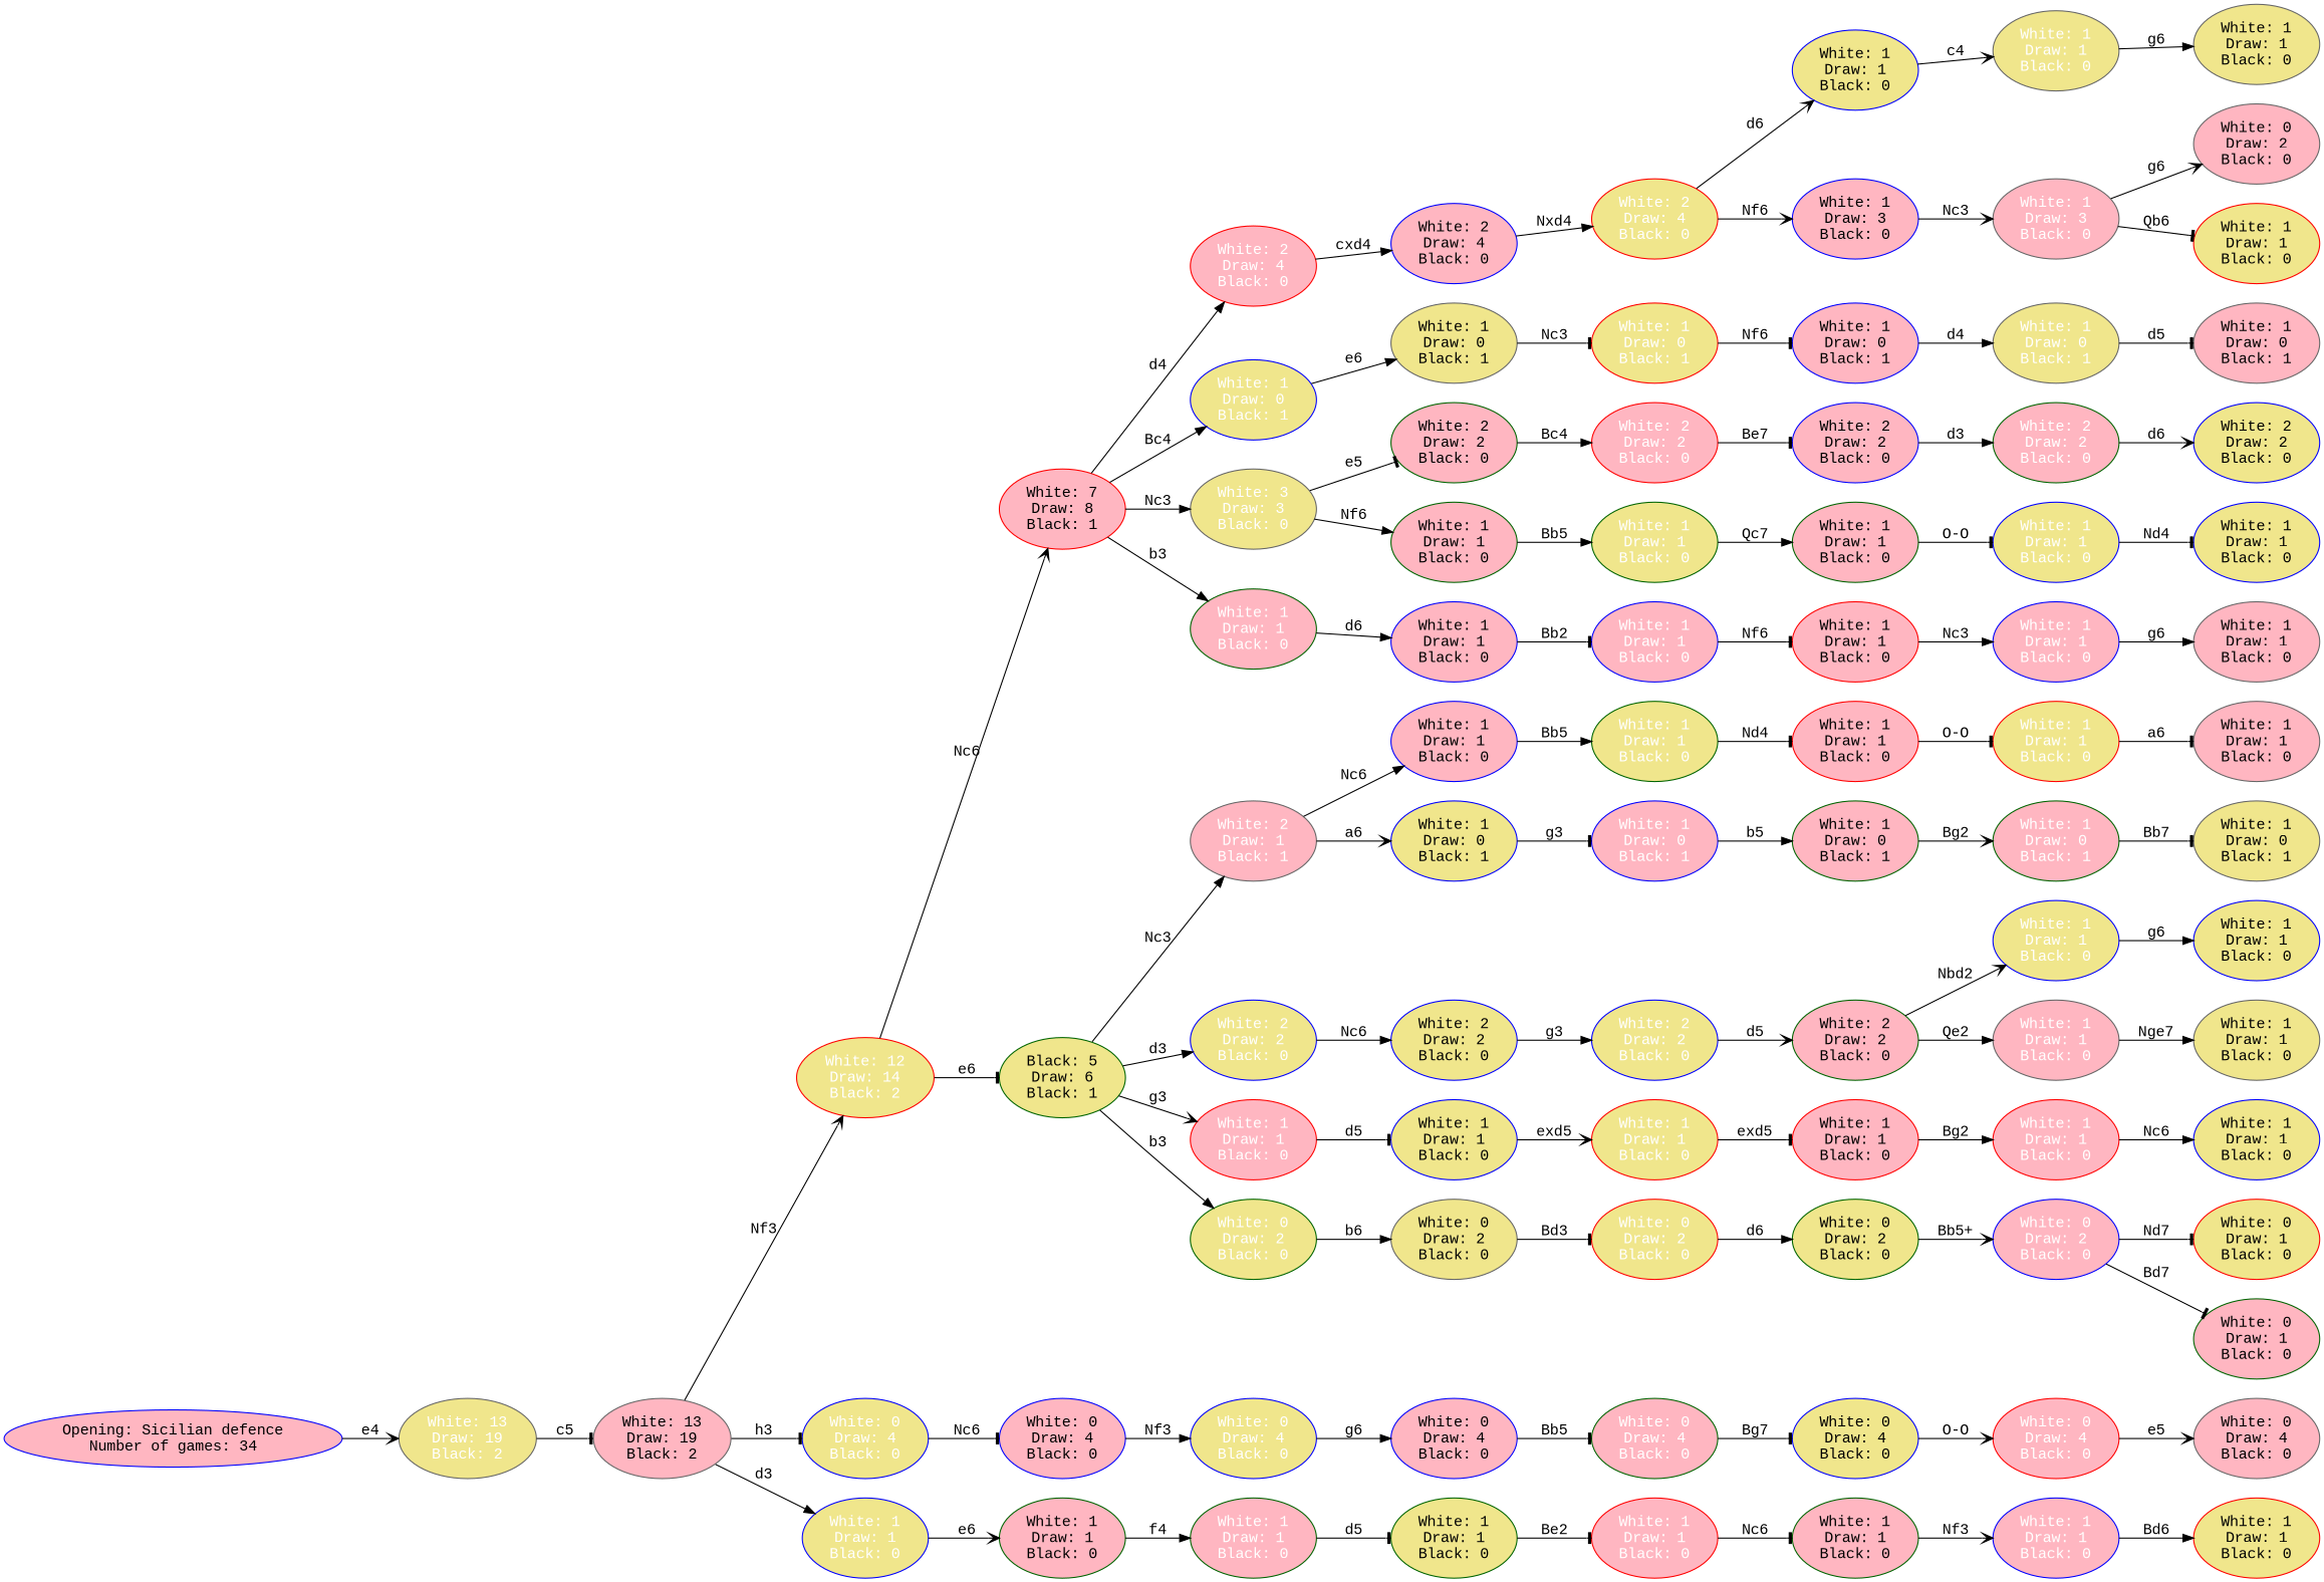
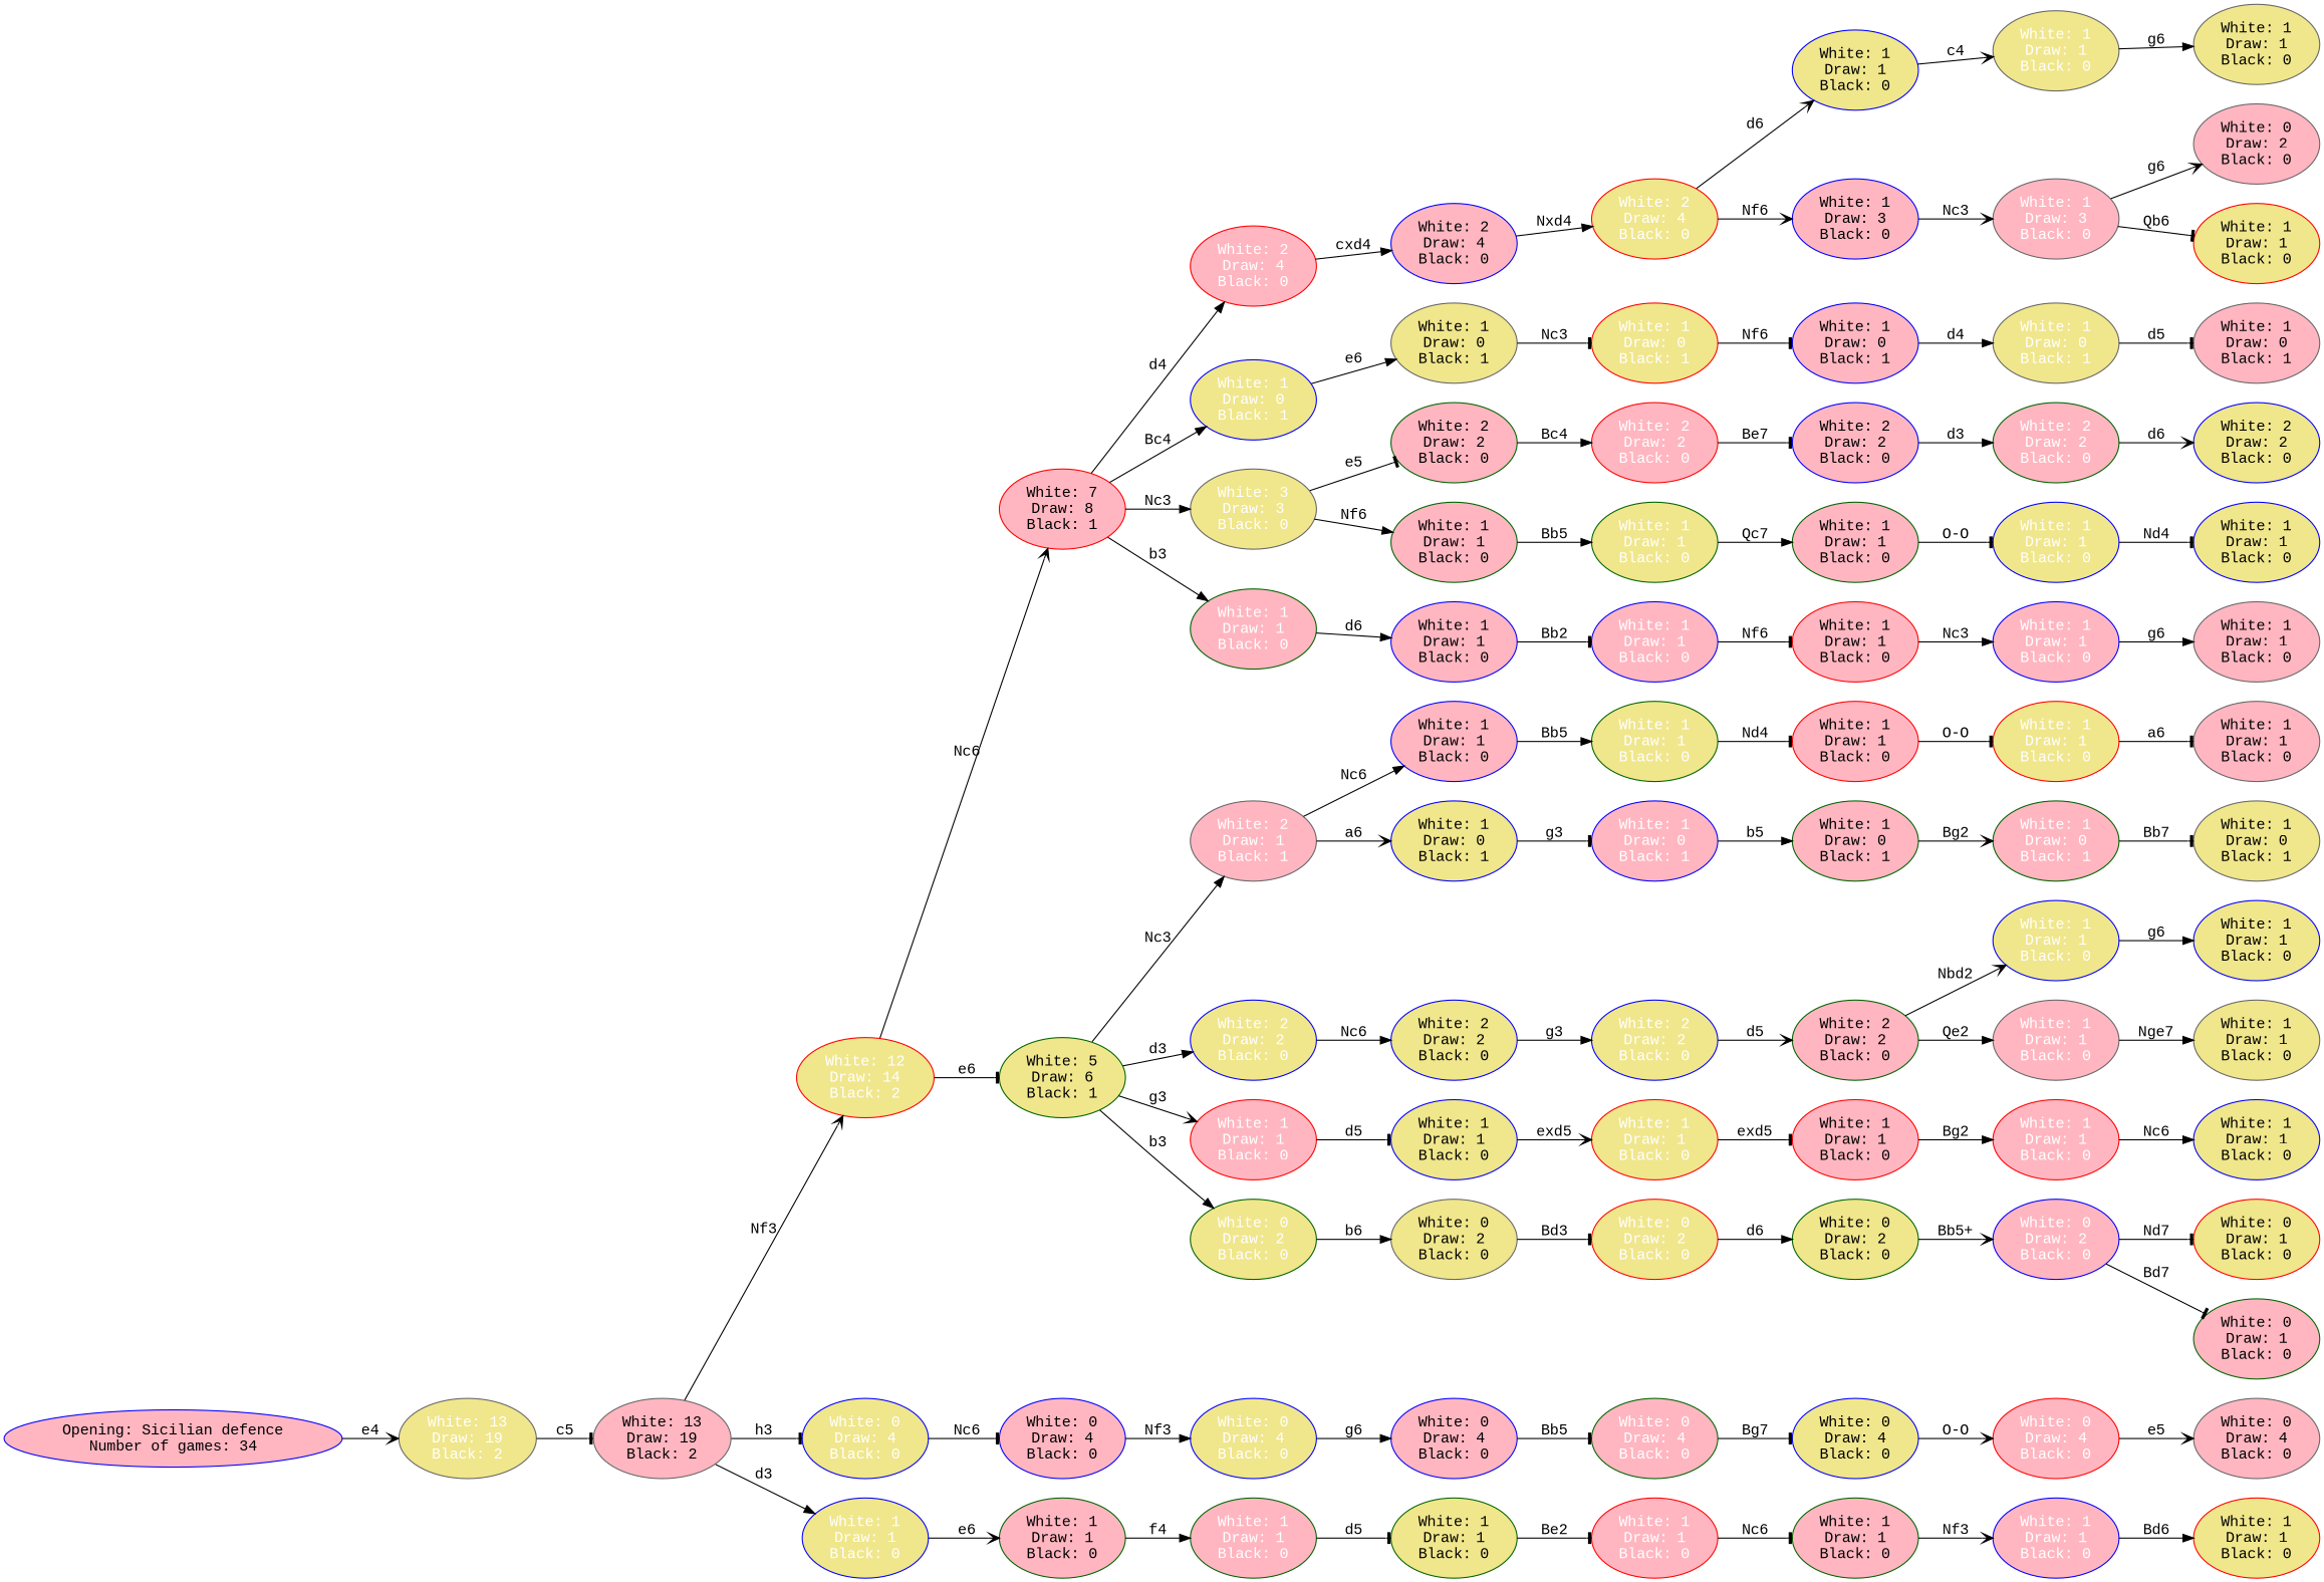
  digraph {
    rankdir=LR
    fontname="Liberation Mono"
    node [fillcolor=lightpink fontcolor=black style=filled color=blue fontname="Liberation Mono"]
    edge [arrowhead=normal fontname="Liberation Mono"]
    n1 [label="Opening: Sicilian defence\nNumber of games: 34"]
    n2 [fillcolor=khaki fontcolor=white label="White: 13\nDraw: 19\nBlack: 2" color=gray40]
    n3 [label="White: 13\nDraw: 19\nBlack: 2" color=gray40]
    n4 [fillcolor=khaki fontcolor=white label="White: 12\nDraw: 14\nBlack: 2" color=red]
    n5 [fillcolor=khaki fontcolor=white label="White: 0\nDraw: 4\nBlack: 0"]
    n6 [fillcolor=khaki fontcolor=white label="White: 1\nDraw: 1\nBlack: 0"]
    n7 [label="White: 7\nDraw: 8\nBlack: 1" color=red]
-   n8 [fillcolor=khaki label="Black: 5\nDraw: 6\nBlack: 1" color=darkgreen]
+   n8 [fillcolor=khaki label="White: 5\nDraw: 6\nBlack: 1" color=darkgreen]
    n9 [fontcolor=white label="White: 2\nDraw: 4\nBlack: 0" color=red]
    n10 [fillcolor=khaki fontcolor=white label="White: 1\nDraw: 0\nBlack: 1"]
    n11 [fillcolor=khaki fontcolor=white label="White: 3\nDraw: 3\nBlack: 0" color=gray40]
    n12 [fontcolor=white label="White: 1\nDraw: 1\nBlack: 0" color=darkgreen]
    n13 [label="White: 2\nDraw: 4\nBlack: 0"]
    n14 [fillcolor=khaki fontcolor=white label="White: 2\nDraw: 4\nBlack: 0" color=red]
    n15 [fillcolor=khaki label="White: 1\nDraw: 1\nBlack: 0"]
    n16 [label="White: 1\nDraw: 3\nBlack: 0"]
    n17 [fillcolor=khaki fontcolor=white label="White: 1\nDraw: 1\nBlack: 0" color=gray40]
    n18 [fillcolor=khaki label="White: 1\nDraw: 1\nBlack: 0" color=gray40]
    n19 [fontcolor=white label="White: 1\nDraw: 3\nBlack: 0" color=gray40]
    n20 [label="White: 0\nDraw: 2\nBlack: 0" color=gray40]
    n21 [fillcolor=khaki label="White: 1\nDraw: 1\nBlack: 0" color=red]
    n22 [fillcolor=khaki label="White: 1\nDraw: 0\nBlack: 1" color=gray40]
    n23 [fillcolor=khaki fontcolor=white label="White: 1\nDraw: 0\nBlack: 1" color=red]
    n24 [label="White: 1\nDraw: 0\nBlack: 1"]
    n25 [fillcolor=khaki fontcolor=white label="White: 1\nDraw: 0\nBlack: 1" color=gray40]
    n26 [label="White: 1\nDraw: 0\nBlack: 1" color=gray40]
    n27 [label="White: 2\nDraw: 2\nBlack: 0" color=darkgreen]
    n28 [label="White: 1\nDraw: 1\nBlack: 0" color=darkgreen]
    n29 [fontcolor=white label="White: 2\nDraw: 2\nBlack: 0" color=red]
    n30 [label="White: 2\nDraw: 2\nBlack: 0"]
    n31 [fontcolor=white label="White: 2\nDraw: 2\nBlack: 0" color=darkgreen]
    n32 [fillcolor=khaki label="White: 2\nDraw: 2\nBlack: 0"]
    n33 [fillcolor=khaki fontcolor=white label="White: 1\nDraw: 1\nBlack: 0" color=darkgreen]
    n34 [label="White: 1\nDraw: 1\nBlack: 0" color=darkgreen]
    n35 [fillcolor=khaki fontcolor=white label="White: 1\nDraw: 1\nBlack: 0"]
    n36 [fillcolor=khaki label="White: 1\nDraw: 1\nBlack: 0"]
    n37 [label="White: 1\nDraw: 1\nBlack: 0"]
    n38 [fontcolor=white label="White: 1\nDraw: 1\nBlack: 0"]
    n39 [label="White: 1\nDraw: 1\nBlack: 0" color=red]
    n40 [fontcolor=white label="White: 1\nDraw: 1\nBlack: 0"]
    n41 [label="White: 1\nDraw: 1\nBlack: 0" color=gray40]
    n42 [fontcolor=white label="White: 2\nDraw: 1\nBlack: 1" color=gray40]
    n43 [fillcolor=khaki fontcolor=white label="White: 2\nDraw: 2\nBlack: 0"]
    n44 [fontcolor=white label="White: 1\nDraw: 1\nBlack: 0" color=red]
    n45 [fillcolor=khaki fontcolor=white label="White: 0\nDraw: 2\nBlack: 0" color=darkgreen]
    n46 [label="White: 1\nDraw: 1\nBlack: 0"]
    n47 [fillcolor=khaki label="White: 1\nDraw: 0\nBlack: 1"]
    n48 [fillcolor=khaki fontcolor=white label="White: 1\nDraw: 1\nBlack: 0" color=darkgreen]
    n49 [label="White: 1\nDraw: 1\nBlack: 0" color=red]
    n50 [fillcolor=khaki fontcolor=white label="White: 1\nDraw: 1\nBlack: 0" color=red]
    n51 [label="White: 1\nDraw: 1\nBlack: 0" color=gray40]
    n52 [fontcolor=white label="White: 1\nDraw: 0\nBlack: 1"]
    n53 [label="White: 1\nDraw: 0\nBlack: 1" color=darkgreen]
    n54 [fontcolor=white label="White: 1\nDraw: 0\nBlack: 1" color=darkgreen]
    n55 [fillcolor=khaki label="White: 1\nDraw: 0\nBlack: 1" color=gray40]
    n56 [fillcolor=khaki label="White: 2\nDraw: 2\nBlack: 0"]
    n57 [fillcolor=khaki fontcolor=white label="White: 2\nDraw: 2\nBlack: 0"]
    n58 [label="White: 2\nDraw: 2\nBlack: 0" color=darkgreen]
    n59 [fillcolor=khaki fontcolor=white label="White: 1\nDraw: 1\nBlack: 0"]
    n60 [fontcolor=white label="White: 1\nDraw: 1\nBlack: 0" color=gray40]
    n61 [fillcolor=khaki label="White: 1\nDraw: 1\nBlack: 0"]
    n62 [fillcolor=khaki label="White: 1\nDraw: 1\nBlack: 0" color=gray40]
    n63 [fillcolor=khaki label="White: 1\nDraw: 1\nBlack: 0"]
    n64 [fillcolor=khaki fontcolor=white label="White: 1\nDraw: 1\nBlack: 0" color=red]
    n65 [label="White: 1\nDraw: 1\nBlack: 0" color=red]
    n66 [fontcolor=white label="White: 1\nDraw: 1\nBlack: 0" color=red]
    n67 [fillcolor=khaki label="White: 1\nDraw: 1\nBlack: 0"]
    n68 [fillcolor=khaki label="White: 0\nDraw: 2\nBlack: 0" color=gray40]
    n69 [fillcolor=khaki fontcolor=white label="White: 0\nDraw: 2\nBlack: 0" color=red]
    n70 [fillcolor=khaki label="White: 0\nDraw: 2\nBlack: 0" color=darkgreen]
    n71 [fontcolor=white label="White: 0\nDraw: 2\nBlack: 0"]
    n72 [fillcolor=khaki label="White: 0\nDraw: 1\nBlack: 0" color=red]
    n73 [label="White: 0\nDraw: 1\nBlack: 0" color=darkgreen]
    n74 [label="White: 0\nDraw: 4\nBlack: 0"]
    n75 [fillcolor=khaki fontcolor=white label="White: 0\nDraw: 4\nBlack: 0"]
    n76 [label="White: 0\nDraw: 4\nBlack: 0"]
    n77 [fontcolor=white label="White: 0\nDraw: 4\nBlack: 0" color=darkgreen]
    n78 [fillcolor=khaki label="White: 0\nDraw: 4\nBlack: 0"]
    n79 [fontcolor=white label="White: 0\nDraw: 4\nBlack: 0" color=red]
    n80 [label="White: 0\nDraw: 4\nBlack: 0" color=gray40]
    n81 [label="White: 1\nDraw: 1\nBlack: 0" color=darkgreen]
    n82 [fontcolor=white label="White: 1\nDraw: 1\nBlack: 0" color=darkgreen]
    n83 [fillcolor=khaki label="White: 1\nDraw: 1\nBlack: 0" color=darkgreen]
    n84 [fontcolor=white label="White: 1\nDraw: 1\nBlack: 0" color=red]
    n85 [label="White: 1\nDraw: 1\nBlack: 0" color=darkgreen]
    n86 [fontcolor=white label="White: 1\nDraw: 1\nBlack: 0"]
    n87 [fillcolor=khaki label="White: 1\nDraw: 1\nBlack: 0" color=red]
    n1 -> n2 [label=e4 arrowhead=vee]
    n2 -> n3 [label=c5 arrowhead=tee]
    n3 -> n4 [label=Nf3 arrowhead=vee]
    n3 -> n5 [label=h3 arrowhead=tee]
    n3 -> n6 [label=d3]
    n4 -> n7 [label=Nc6 arrowhead=vee]
    n4 -> n8 [label=e6 arrowhead=tee]
    n5 -> n74 [label=Nc6 arrowhead=tee]
    n6 -> n81 [label=e6 arrowhead=vee]
    n7 -> n9 [label=d4]
    n7 -> n10 [label=Bc4]
    n7 -> n11 [label=Nc3]
    n7 -> n12 [label=b3]
    n8 -> n42 [label=Nc3]
    n8 -> n43 [label=d3]
    n8 -> n44 [label=g3 arrowhead=vee]
    n8 -> n45 [label=b3]
    n9 -> n13 [label=cxd4]
    n10 -> n22 [label=e6]
    n11 -> n27 [label=e5 arrowhead=tee]
    n11 -> n28 [label=Nf6]
    n12 -> n37 [label=d6]
    n13 -> n14 [label=Nxd4]
    n14 -> n15 [label=d6 arrowhead=vee]
    n14 -> n16 [label=Nf6 arrowhead=vee]
    n15 -> n17 [label=c4 arrowhead=vee]
    n16 -> n19 [label=Nc3 arrowhead=vee]
    n17 -> n18 [label=g6]
    n19 -> n20 [label=g6 arrowhead=vee]
    n19 -> n21 [label=Qb6 arrowhead=tee]
    n22 -> n23 [label=Nc3 arrowhead=tee]
    n23 -> n24 [label=Nf6 arrowhead=tee]
    n24 -> n25 [label=d4]
    n25 -> n26 [label=d5 arrowhead=tee]
    n27 -> n29 [label=Bc4]
    n28 -> n33 [label=Bb5]
    n29 -> n30 [label=Be7 arrowhead=tee]
    n30 -> n31 [label=d3]
    n31 -> n32 [label=d6 arrowhead=vee]
    n33 -> n34 [label=Qc7]
    n34 -> n35 [label="O-O" arrowhead=tee]
    n35 -> n36 [label=Nd4 arrowhead=tee]
    n37 -> n38 [label=Bb2 arrowhead=tee]
    n38 -> n39 [label=Nf6 arrowhead=tee]
    n39 -> n40 [label=Nc3]
    n40 -> n41 [label=g6]
    n42 -> n46 [label=Nc6]
    n42 -> n47 [label=a6 arrowhead=vee]
    n43 -> n56 [label=Nc6]
    n44 -> n63 [label=d5 arrowhead=tee]
    n45 -> n68 [label=b6]
    n46 -> n48 [label=Bb5]
    n47 -> n52 [label=g3 arrowhead=tee]
    n48 -> n49 [label=Nd4 arrowhead=tee]
    n49 -> n50 [label="O-O" arrowhead=tee]
    n50 -> n51 [label=a6 arrowhead=tee]
    n52 -> n53 [label=b5]
    n53 -> n54 [label=Bg2 arrowhead=vee]
    n54 -> n55 [label=Bb7 arrowhead=tee]
    n56 -> n57 [label=g3]
    n57 -> n58 [label=d5 arrowhead=vee]
    n58 -> n59 [label=Nbd2 arrowhead=vee]
    n58 -> n60 [label=Qe2]
    n59 -> n61 [label=g6]
    n60 -> n62 [label=Nge7]
    n63 -> n64 [label=exd5 arrowhead=vee]
    n64 -> n65 [label=exd5 arrowhead=tee]
    n65 -> n66 [label=Bg2]
    n66 -> n67 [label=Nc6]
    n68 -> n69 [label=Bd3 arrowhead=tee]
    n69 -> n70 [label=d6]
    n70 -> n71 [label="Bb5+" arrowhead=vee]
    n71 -> n72 [label=Nd7 arrowhead=tee]
    n71 -> n73 [label=Bd7 arrowhead=tee]
    n74 -> n75 [label=Nf3]
    n75 -> n76 [label=g6]
    n76 -> n77 [label=Bb5 arrowhead=tee]
    n77 -> n78 [label=Bg7 arrowhead=tee]
    n78 -> n79 [label="O-O" arrowhead=vee]
    n79 -> n80 [label=e5 arrowhead=vee]
    n81 -> n82 [label=f4]
    n82 -> n83 [label=d5 arrowhead=tee]
    n83 -> n84 [label=Be2 arrowhead=tee]
    n84 -> n85 [label=Nc6 arrowhead=tee]
    n85 -> n86 [label=Nf3 arrowhead=vee]
    n86 -> n87 [label=Bd6]
  }
